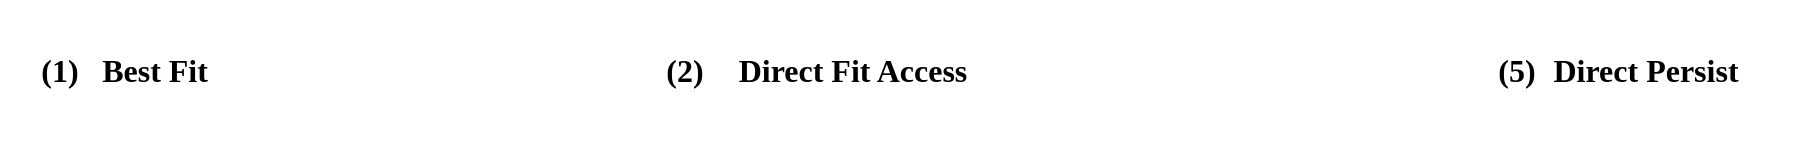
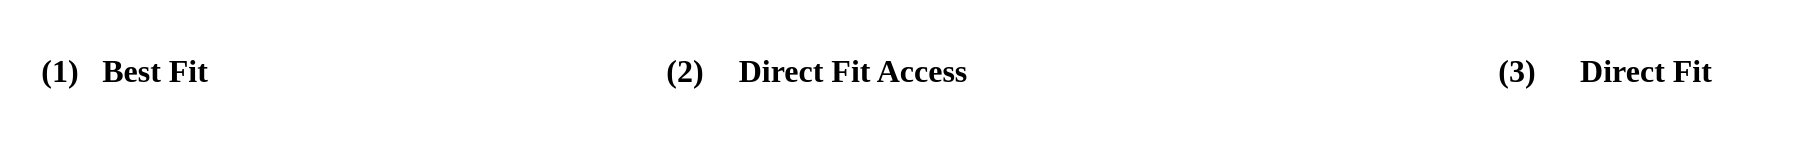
  <mxCell id="0" />
  <mxCell id="1" parent="0" />
  <mxCell id="2" value="&lt;b style=&quot;font-size: 16px;&quot;&gt;(1)&lt;/b&gt;" style="text;html=1;align=center;verticalAlign=middle;whiteSpace=wrap;rounded=0;fontFamily=Times New Roman;fontSize=16;" vertex="1" parent="1"><mxGeometry x="20" y="20" width="20" height="30" as="geometry" /></mxCell>
  <mxCell id="3" value="&lt;b style=&quot;font-size: 16px;&quot;&gt;(2)&lt;/b&gt;" style="text;html=1;align=center;verticalAlign=middle;whiteSpace=wrap;rounded=0;fontFamily=Times New Roman;fontSize=16;" vertex="1" parent="1"><mxGeometry x="331" y="20" width="23" height="30" as="geometry" /></mxCell>
  <mxCell id="4" value="&lt;font style=&quot;font-size: 16px;&quot; face=&quot;Times New Roman&quot;&gt;&lt;b style=&quot;font-size: 16px;&quot;&gt;Best Fit&lt;/b&gt;&lt;/font&gt;" style="text;html=1;align=center;verticalAlign=middle;whiteSpace=wrap;rounded=0;fontSize=16;" vertex="1" parent="1"><mxGeometry x="35" y="25" width="85" height="20" as="geometry" /></mxCell>
  <mxCell id="5" value="&lt;font face=&quot;Times New Roman&quot;&gt;&lt;b&gt;Direct Fit Access&lt;/b&gt;&lt;/font&gt;" style="text;html=1;align=center;verticalAlign=middle;whiteSpace=wrap;rounded=0;fontSize=16;" vertex="1" parent="1"><mxGeometry x="343" y="25" width="167" height="20" as="geometry" /></mxCell>
- <mxCell id="6" value="&lt;b&gt;&lt;font style=&quot;font-size: 16px;&quot;&gt;(5)&lt;/font&gt;&lt;/b&gt;" style="text;html=1;align=center;verticalAlign=middle;whiteSpace=wrap;rounded=0;fontFamily=Times New Roman;" vertex="1" parent="1"><mxGeometry x="746.5" y="20" width="23" height="30" as="geometry" /></mxCell>
- <mxCell id="7" value="&lt;font size=&quot;1&quot; face=&quot;Times New Roman&quot;&gt;&lt;b style=&quot;font-size: 16px;&quot;&gt;Direct Persist&lt;/b&gt;&lt;/font&gt;" style="text;html=1;align=center;verticalAlign=middle;whiteSpace=wrap;rounded=0;" vertex="1" parent="1"><mxGeometry x="764.5" y="25" width="115.5" height="20" as="geometry" /></mxCell>
+ <mxCell id="6" value="&lt;b&gt;&lt;font style=&quot;font-size: 16px;&quot;&gt;(3)&lt;/font&gt;&lt;/b&gt;" style="text;html=1;align=center;verticalAlign=middle;whiteSpace=wrap;rounded=0;fontFamily=Times New Roman;" vertex="1" parent="1"><mxGeometry x="746.5" y="20" width="23" height="30" as="geometry" /></mxCell>
+ <mxCell id="7" value="&lt;font size=&quot;1&quot; face=&quot;Times New Roman&quot;&gt;&lt;b style=&quot;font-size: 16px;&quot;&gt;Direct Fit&lt;/b&gt;&lt;/font&gt;" style="text;html=1;align=center;verticalAlign=middle;whiteSpace=wrap;rounded=0;" vertex="1" parent="1"><mxGeometry x="764.5" y="25" width="115.5" height="20" as="geometry" /></mxCell>
